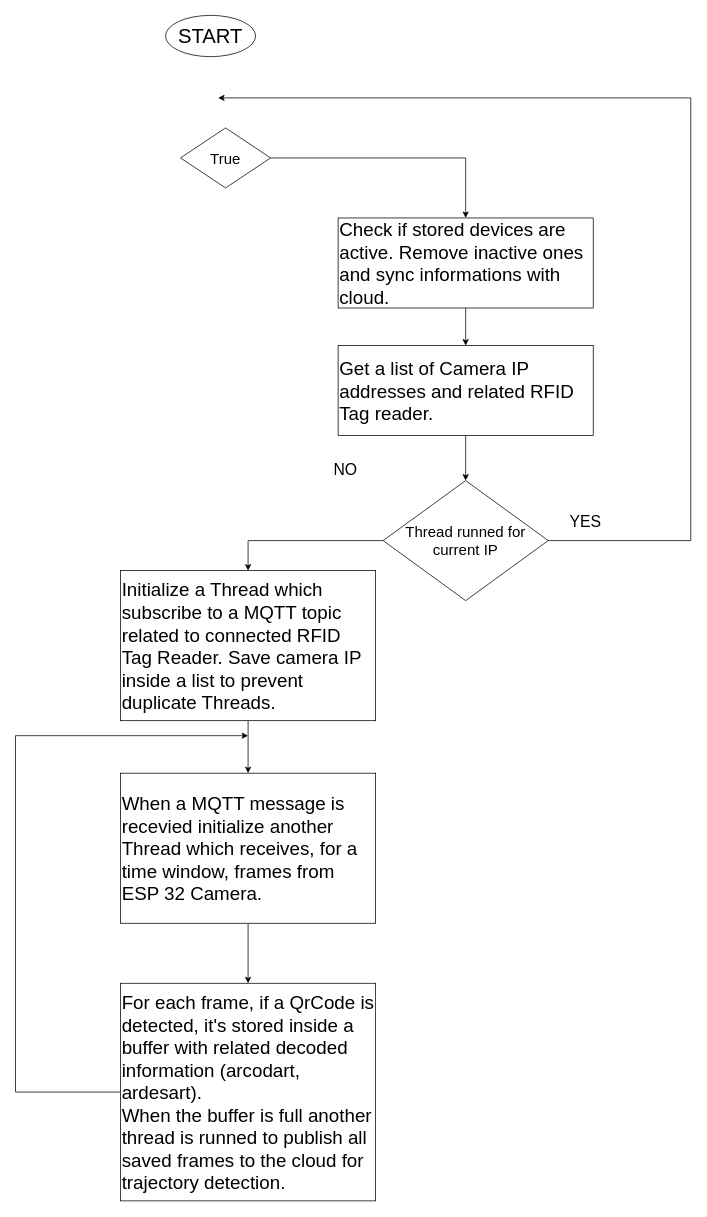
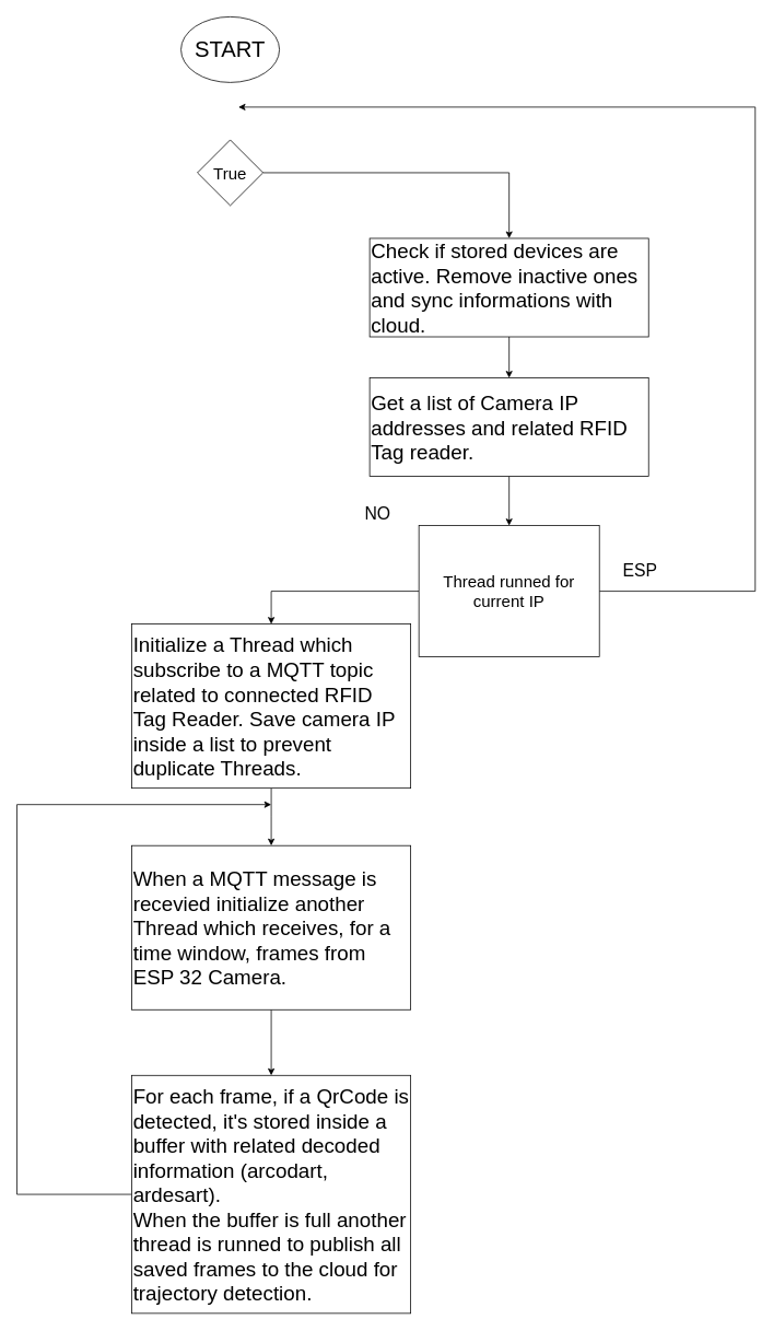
  <mxCell id="0" />
  <mxCell id="1" parent="0" />
- <mxCell id="2" value="&lt;font style=&quot;font-size: 27px;&quot;&gt;START&lt;/font&gt;" style="ellipse;whiteSpace=wrap;html=1;" vertex="1" parent="1"><mxGeometry x="220" y="20" width="120" height="55" as="geometry" /></mxCell>
+ <mxCell id="2" value="&lt;font style=&quot;font-size: 27px;&quot;&gt;START&lt;/font&gt;" style="ellipse;whiteSpace=wrap;html=1;" vertex="1" parent="1"><mxGeometry x="220" y="20" width="120" height="80" as="geometry" /></mxCell>
  <mxCell id="3" style="edgeStyle=orthogonalEdgeStyle;rounded=0;orthogonalLoop=1;jettySize=auto;html=1;" edge="1" parent="1" source="4" target="6"><mxGeometry relative="1" as="geometry" /></mxCell>
- <mxCell id="4" value="&lt;font style=&quot;font-size: 20px;&quot;&gt;True&lt;/font&gt;" style="rhombus;whiteSpace=wrap;html=1;" vertex="1" parent="1"><mxGeometry x="240" y="170" width="120" height="80" as="geometry" /></mxCell>
+ <mxCell id="4" value="&lt;font style=&quot;font-size: 20px;&quot;&gt;True&lt;/font&gt;" style="rhombus;whiteSpace=wrap;html=1;" vertex="1" parent="1"><mxGeometry x="240" y="170" width="80" height="80" as="geometry" /></mxCell>
  <mxCell id="5" value="" style="edgeStyle=orthogonalEdgeStyle;rounded=0;orthogonalLoop=1;jettySize=auto;html=1;" edge="1" parent="1" source="6" target="8"><mxGeometry relative="1" as="geometry" /></mxCell>
  <mxCell id="6" value="&lt;div style=&quot;&quot;&gt;&lt;span style=&quot;background-color: initial;&quot;&gt;&lt;font style=&quot;font-size: 25px;&quot;&gt;Check if stored devices are active. Remove inactive ones and sync informations with cloud.&lt;/font&gt;&lt;/span&gt;&lt;/div&gt;" style="rounded=0;whiteSpace=wrap;html=1;align=left;" vertex="1" parent="1"><mxGeometry x="450" y="290" width="340" height="120" as="geometry" /></mxCell>
  <mxCell id="7" value="" style="edgeStyle=orthogonalEdgeStyle;rounded=0;orthogonalLoop=1;jettySize=auto;html=1;" edge="1" parent="1" source="8" target="11"><mxGeometry relative="1" as="geometry" /></mxCell>
  <mxCell id="8" value="&lt;div style=&quot;&quot;&gt;&lt;span style=&quot;font-size: 25px;&quot;&gt;Get a list of Camera IP addresses and related RFID Tag reader.&lt;/span&gt;&lt;/div&gt;" style="rounded=0;whiteSpace=wrap;html=1;align=left;" vertex="1" parent="1"><mxGeometry x="450" y="460" width="340" height="120" as="geometry" /></mxCell>
  <mxCell id="9" style="edgeStyle=orthogonalEdgeStyle;rounded=0;orthogonalLoop=1;jettySize=auto;html=1;" edge="1" parent="1" source="11"><mxGeometry relative="1" as="geometry"><mxPoint x="290" y="130" as="targetPoint" /><Array as="points"><mxPoint x="920" y="720" /><mxPoint x="920" y="130" /></Array></mxGeometry></mxCell>
  <mxCell id="10" style="edgeStyle=orthogonalEdgeStyle;rounded=0;orthogonalLoop=1;jettySize=auto;html=1;entryX=0.5;entryY=0;entryDx=0;entryDy=0;exitX=0;exitY=0.5;exitDx=0;exitDy=0;" edge="1" parent="1" source="11" target="15"><mxGeometry relative="1" as="geometry" /></mxCell>
- <mxCell id="11" value="&lt;font style=&quot;font-size: 20px;&quot;&gt;Thread runned for current IP&lt;/font&gt;" style="rhombus;whiteSpace=wrap;html=1;" vertex="1" parent="1"><mxGeometry x="510" y="640" width="220" height="160" as="geometry" /></mxCell>
- <mxCell id="12" value="&lt;span style=&quot;font-size: 21px;&quot;&gt;YES&lt;/span&gt;" style="text;html=1;strokeColor=none;fillColor=none;align=center;verticalAlign=middle;whiteSpace=wrap;rounded=0;" vertex="1" parent="1"><mxGeometry x="750" y="680" width="60" height="30" as="geometry" /></mxCell>
+ <mxCell id="11" value="&lt;font style=&quot;font-size: 20px;&quot;&gt;Thread runned for current IP&lt;/font&gt;" style="whiteSpace=wrap;html=1;rounded=0;" vertex="1" parent="1"><mxGeometry x="510" y="640" width="220" height="160" as="geometry" /></mxCell>
+ <mxCell id="12" value="&lt;span style=&quot;font-size: 21px;&quot;&gt;ESP&lt;/span&gt;" style="text;html=1;strokeColor=none;fillColor=none;align=center;verticalAlign=middle;whiteSpace=wrap;rounded=0;" vertex="1" parent="1"><mxGeometry x="750" y="680" width="60" height="30" as="geometry" /></mxCell>
  <mxCell id="13" value="&lt;span style=&quot;font-size: 21px;&quot;&gt;NO&lt;/span&gt;" style="text;html=1;strokeColor=none;fillColor=none;align=center;verticalAlign=middle;whiteSpace=wrap;rounded=0;" vertex="1" parent="1"><mxGeometry x="430" y="610" width="60" height="30" as="geometry" /></mxCell>
  <mxCell id="14" value="" style="edgeStyle=orthogonalEdgeStyle;rounded=0;orthogonalLoop=1;jettySize=auto;html=1;" edge="1" parent="1" source="15"><mxGeometry relative="1" as="geometry"><mxPoint x="330" y="1030" as="targetPoint" /></mxGeometry></mxCell>
  <mxCell id="15" value="&lt;div style=&quot;&quot;&gt;&lt;span style=&quot;font-size: 25px;&quot;&gt;Initialize a Thread which subscribe to a MQTT topic related to connected RFID Tag Reader. Save camera IP inside a list to prevent duplicate Threads.&lt;/span&gt;&lt;/div&gt;" style="rounded=0;whiteSpace=wrap;html=1;align=left;" vertex="1" parent="1"><mxGeometry x="160" y="760" width="340" height="200" as="geometry" /></mxCell>
  <mxCell id="16" value="" style="edgeStyle=orthogonalEdgeStyle;rounded=0;orthogonalLoop=1;jettySize=auto;html=1;" edge="1" parent="1" source="17" target="19"><mxGeometry relative="1" as="geometry" /></mxCell>
  <mxCell id="17" value="&lt;div style=&quot;&quot;&gt;&lt;span style=&quot;font-size: 25px;&quot;&gt;When a MQTT message is recevied initialize another Thread which receives, for a time window, frames from ESP 32 Camera.&amp;nbsp;&lt;/span&gt;&lt;/div&gt;" style="rounded=0;whiteSpace=wrap;html=1;align=left;" vertex="1" parent="1"><mxGeometry x="160" y="1030" width="340" height="200" as="geometry" /></mxCell>
  <mxCell id="18" style="edgeStyle=orthogonalEdgeStyle;rounded=0;orthogonalLoop=1;jettySize=auto;html=1;" edge="1" parent="1" source="19"><mxGeometry relative="1" as="geometry"><mxPoint x="330" y="980" as="targetPoint" /><Array as="points"><mxPoint x="20" y="1455" /><mxPoint x="20" y="980" /></Array></mxGeometry></mxCell>
  <mxCell id="19" value="&lt;div style=&quot;&quot;&gt;&lt;span style=&quot;font-size: 25px;&quot;&gt;For each frame, if a QrCode is detected, it's stored inside a buffer with related decoded information (arcodart, ardesart).&lt;/span&gt;&lt;/div&gt;&lt;div style=&quot;&quot;&gt;&lt;span style=&quot;font-size: 25px;&quot;&gt;When the buffer is full another thread is runned to publish all saved frames to the cloud for trajectory detection.&lt;/span&gt;&lt;/div&gt;" style="rounded=0;whiteSpace=wrap;html=1;align=left;" vertex="1" parent="1"><mxGeometry x="160" y="1310" width="340" height="290" as="geometry" /></mxCell>
